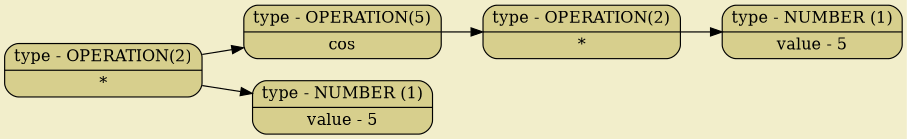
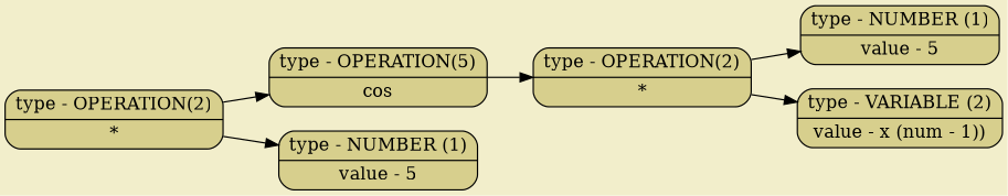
  digraph {
    bgcolor="#F2EECB"
    rankdir=LR
    node [fillcolor="#D7CF8D" shape=Mrecord style=filled]
    n1 [label="type - OPERATION(2) | *"]
    n2 [label="type - OPERATION(5) | cos"]
    n3 [label="type - NUMBER (1) | value - 5"]
    n4 [label="type - OPERATION(2) | *"]
    n5 [label="type - NUMBER (1) | value - 5"]
+   n6 [label="type - VARIABLE (2) | value - x (num - 1))"]
    n1 -> n2
    n1 -> n3
    n2 -> n4
    n4 -> n5
+   n4 -> n6
  }
